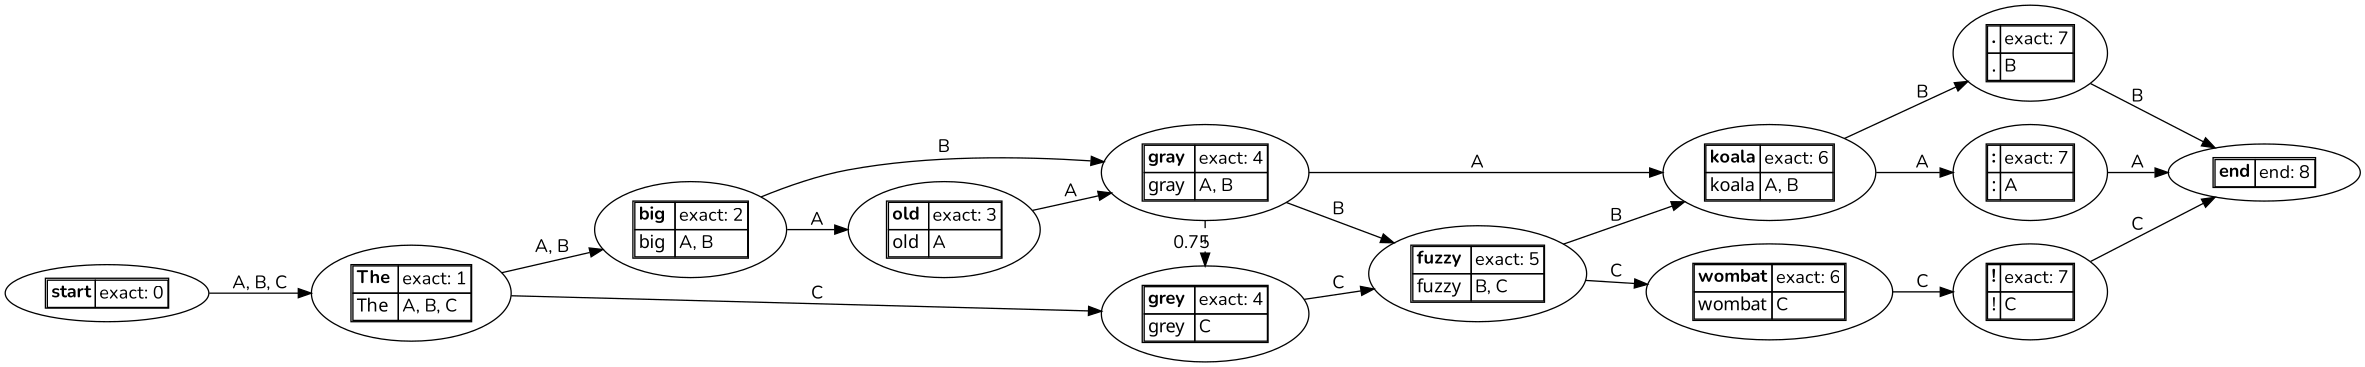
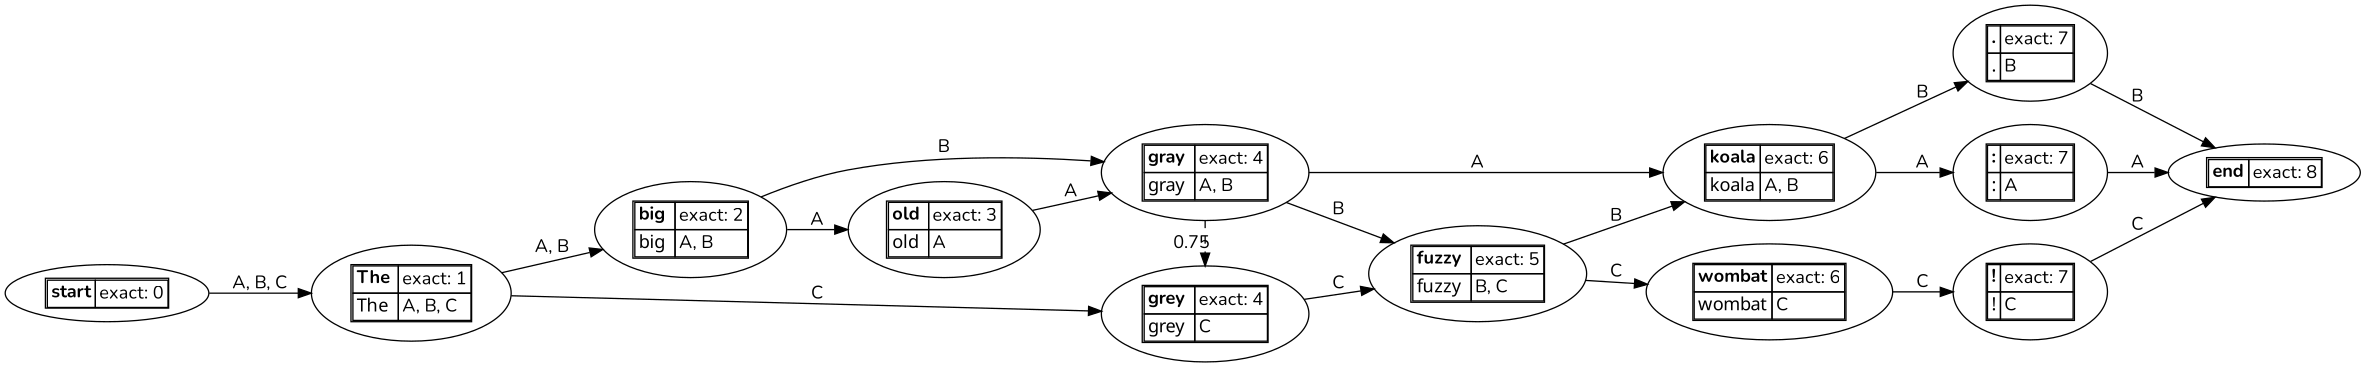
  digraph {
    rankdir=LR
    fontname=Nunito
    node [fontname=Nunito]
    edge [fontname=Nunito]
    n1 [label=<<TABLE CELLSPACING="0"><TR><TD ALIGN='LEFT'><B>start</B></TD><TD ALIGN='LEFT'>exact: 0</TD></TR></TABLE>>]
    n2 [label=<<TABLE CELLSPACING="0"><TR><TD ALIGN='LEFT'><B>The</B></TD><TD ALIGN='LEFT'>exact: 1</TD></TR><TR><TD ALIGN='LEFT'><FONT FACE='Bukyvede'>The </FONT></TD><TD ALIGN='LEFT'>A, B, C</TD></TR></TABLE>>]
    n3 [label=<<TABLE CELLSPACING="0"><TR><TD ALIGN='LEFT'><B>big</B></TD><TD ALIGN='LEFT'>exact: 2</TD></TR><TR><TD ALIGN='LEFT'><FONT FACE='Bukyvede'>big </FONT></TD><TD ALIGN='LEFT'>A, B</TD></TR></TABLE>>]
    n4 [label=<<TABLE CELLSPACING="0"><TR><TD ALIGN='LEFT'><B>old</B></TD><TD ALIGN='LEFT'>exact: 3</TD></TR><TR><TD ALIGN='LEFT'><FONT FACE='Bukyvede'>old </FONT></TD><TD ALIGN='LEFT'>A</TD></TR></TABLE>>]
    n5 [label=<<TABLE CELLSPACING="0"><TR><TD ALIGN='LEFT'><B>gray</B></TD><TD ALIGN='LEFT'>exact: 4</TD></TR><TR><TD ALIGN='LEFT'><FONT FACE='Bukyvede'>gray </FONT></TD><TD ALIGN='LEFT'>A, B</TD></TR></TABLE>>]
    n6 [label=<<TABLE CELLSPACING="0"><TR><TD ALIGN='LEFT'><B>grey</B></TD><TD ALIGN='LEFT'>exact: 4</TD></TR><TR><TD ALIGN='LEFT'><FONT FACE='Bukyvede'>grey </FONT></TD><TD ALIGN='LEFT'>C</TD></TR></TABLE>>]
    n7 [label=<<TABLE CELLSPACING="0"><TR><TD ALIGN='LEFT'><B>fuzzy</B></TD><TD ALIGN='LEFT'>exact: 5</TD></TR><TR><TD ALIGN='LEFT'><FONT FACE='Bukyvede'>fuzzy </FONT></TD><TD ALIGN='LEFT'>B, C</TD></TR></TABLE>>]
    n8 [label=<<TABLE CELLSPACING="0"><TR><TD ALIGN='LEFT'><B>koala</B></TD><TD ALIGN='LEFT'>exact: 6</TD></TR><TR><TD ALIGN='LEFT'><FONT FACE='Bukyvede'>koala</FONT></TD><TD ALIGN='LEFT'>A, B</TD></TR></TABLE>>]
    n9 [label=<<TABLE CELLSPACING="0"><TR><TD ALIGN='LEFT'><B>wombat</B></TD><TD ALIGN='LEFT'>exact: 6</TD></TR><TR><TD ALIGN='LEFT'><FONT FACE='Bukyvede'>wombat</FONT></TD><TD ALIGN='LEFT'>C</TD></TR></TABLE>>]
    n10 [label=<<TABLE CELLSPACING="0"><TR><TD ALIGN='LEFT'><B>:</B></TD><TD ALIGN='LEFT'>exact: 7</TD></TR><TR><TD ALIGN='LEFT'><FONT FACE='Bukyvede'>:</FONT></TD><TD ALIGN='LEFT'>A</TD></TR></TABLE>>]
    n11 [label=<<TABLE CELLSPACING="0"><TR><TD ALIGN='LEFT'><B>.</B></TD><TD ALIGN='LEFT'>exact: 7</TD></TR><TR><TD ALIGN='LEFT'><FONT FACE='Bukyvede'>.</FONT></TD><TD ALIGN='LEFT'>B</TD></TR></TABLE>>]
    n12 [label=<<TABLE CELLSPACING="0"><TR><TD ALIGN='LEFT'><B>!</B></TD><TD ALIGN='LEFT'>exact: 7</TD></TR><TR><TD ALIGN='LEFT'><FONT FACE='Bukyvede'>!</FONT></TD><TD ALIGN='LEFT'>C</TD></TR></TABLE>>]
-   n13 [label=<<TABLE CELLSPACING="0"><TR><TD ALIGN='LEFT'><B>end</B></TD><TD ALIGN='LEFT'>end: 8</TD></TR></TABLE>>]
+   n13 [label=<<TABLE CELLSPACING="0"><TR><TD ALIGN='LEFT'><B>end</B></TD><TD ALIGN='LEFT'>exact: 8</TD></TR></TABLE>>]
    subgraph sub_1 {
      rank=same
      n1
    }
    subgraph sub_2 {
      rank=same
      n2
    }
    subgraph sub_3 {
      rank=same
      n3
    }
    subgraph sub_4 {
      rank=same
      n4
    }
    subgraph sub_5 {
      rank=same
      n5
      n6
    }
    subgraph sub_6 {
      rank=same
      n7
    }
    subgraph sub_7 {
      rank=same
      n8
      n9
    }
    subgraph sub_8 {
      rank=same
      n10
      n11
      n12
    }
    subgraph sub_9 {
      rank=same
      n13
    }
    n1 -> n2 [label="A, B, C"]
    n2 -> n3 [label="A, B"]
    n2 -> n6 [label=C]
    n3 -> n4 [label=A]
    n3 -> n5 [label=B]
    n4 -> n5 [label=A]
    n5 -> n6 [label=0.75 style=dashed]
    n5 -> n7 [label=B]
    n5 -> n8 [label=A]
    n6 -> n7 [label=C]
    n7 -> n8 [label=B]
    n7 -> n9 [label=C]
    n8 -> n10 [label=A]
    n8 -> n11 [label=B]
    n9 -> n12 [label=C]
    n10 -> n13 [label=A]
    n11 -> n13 [label=B]
    n12 -> n13 [label=C]
  }
